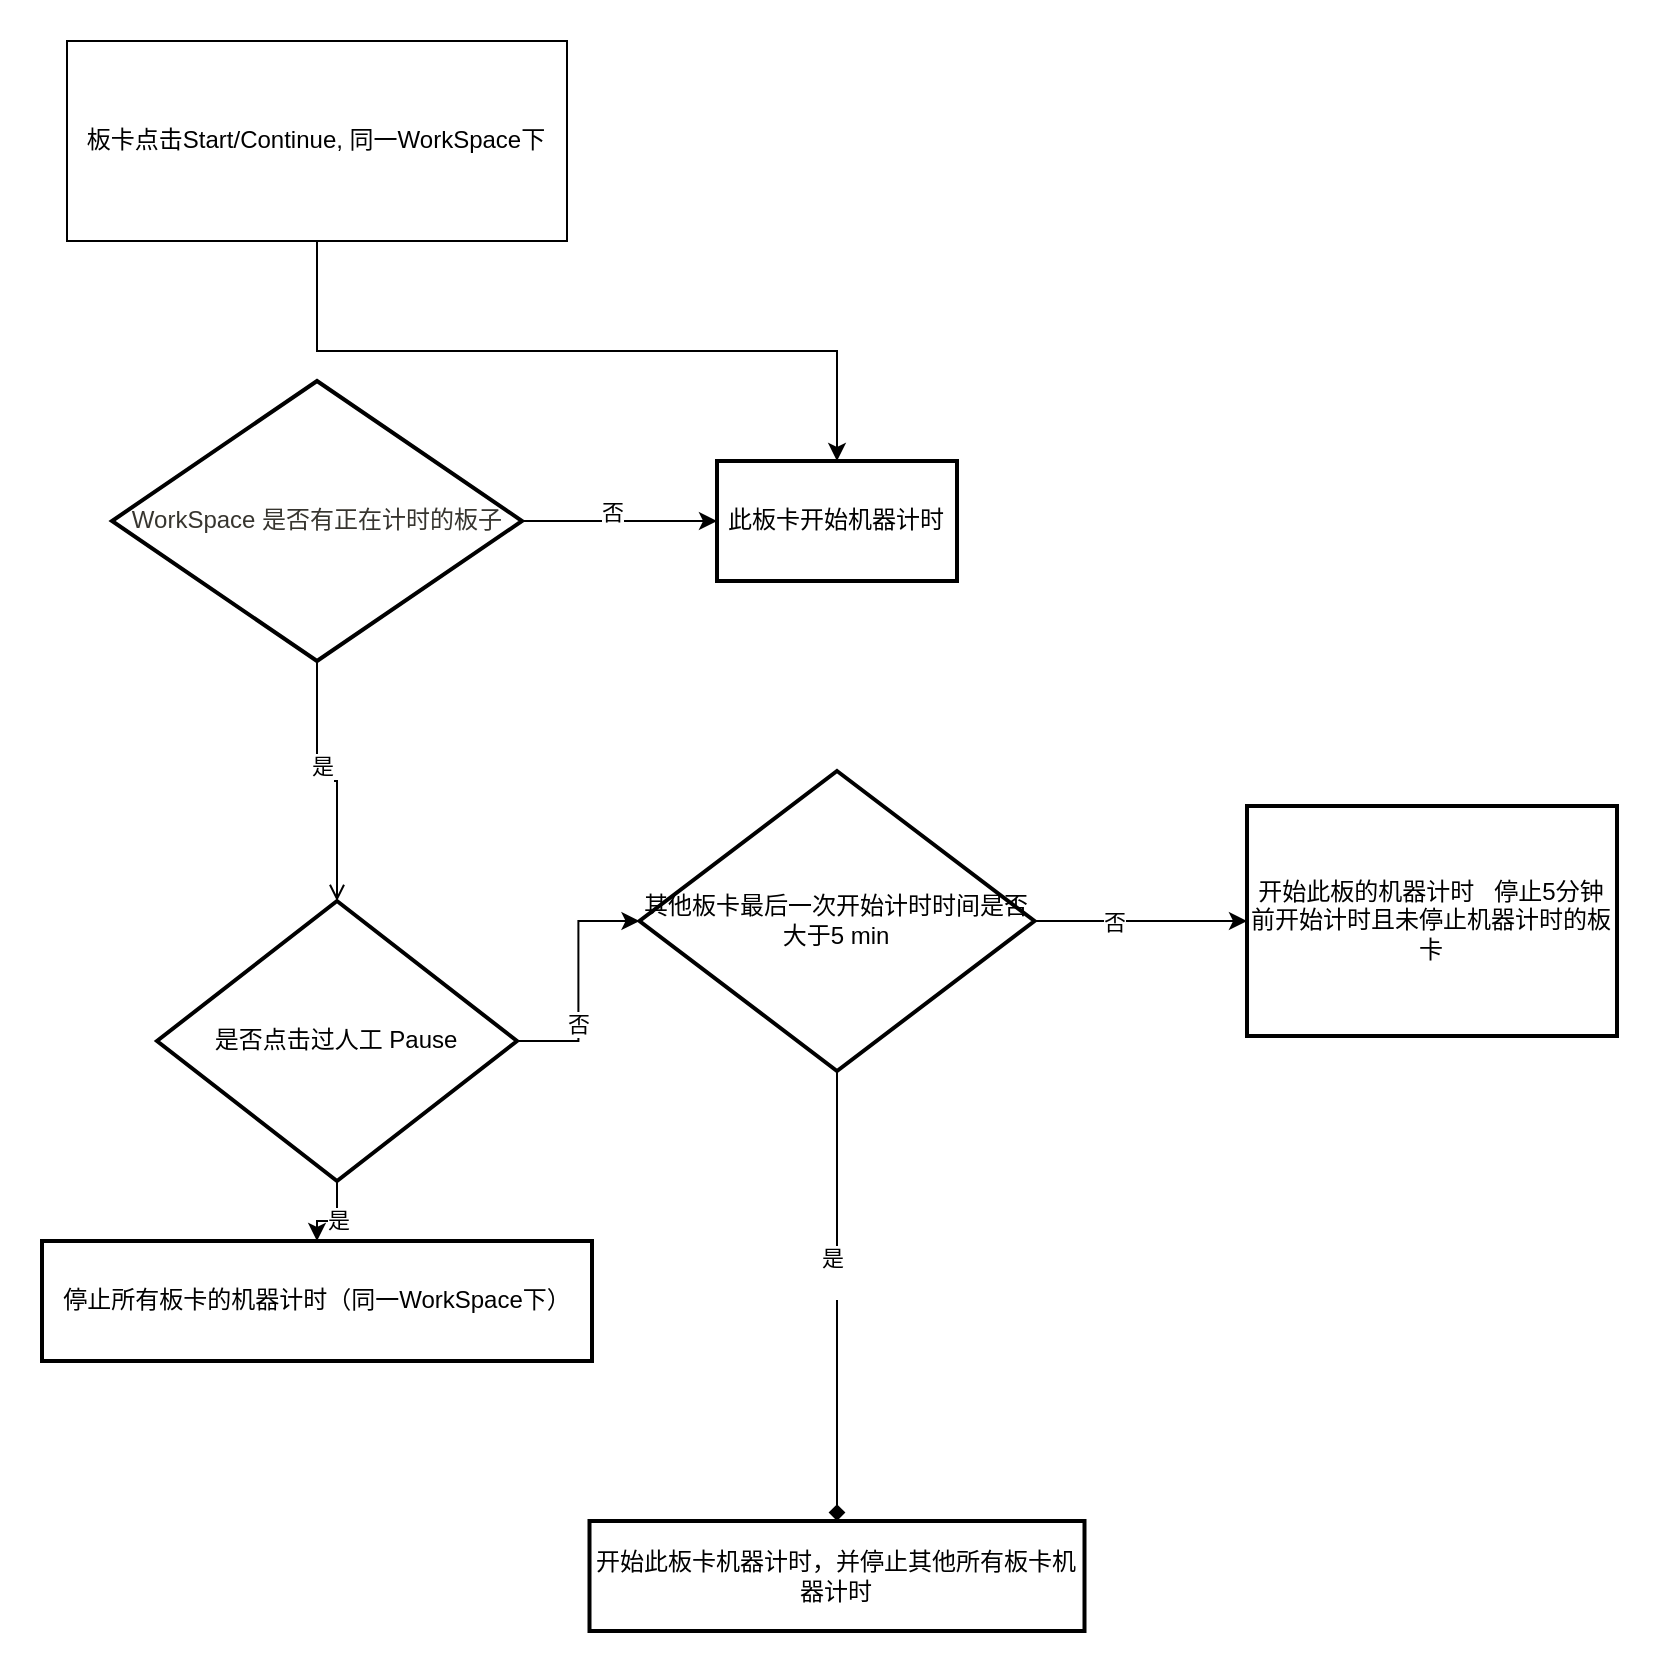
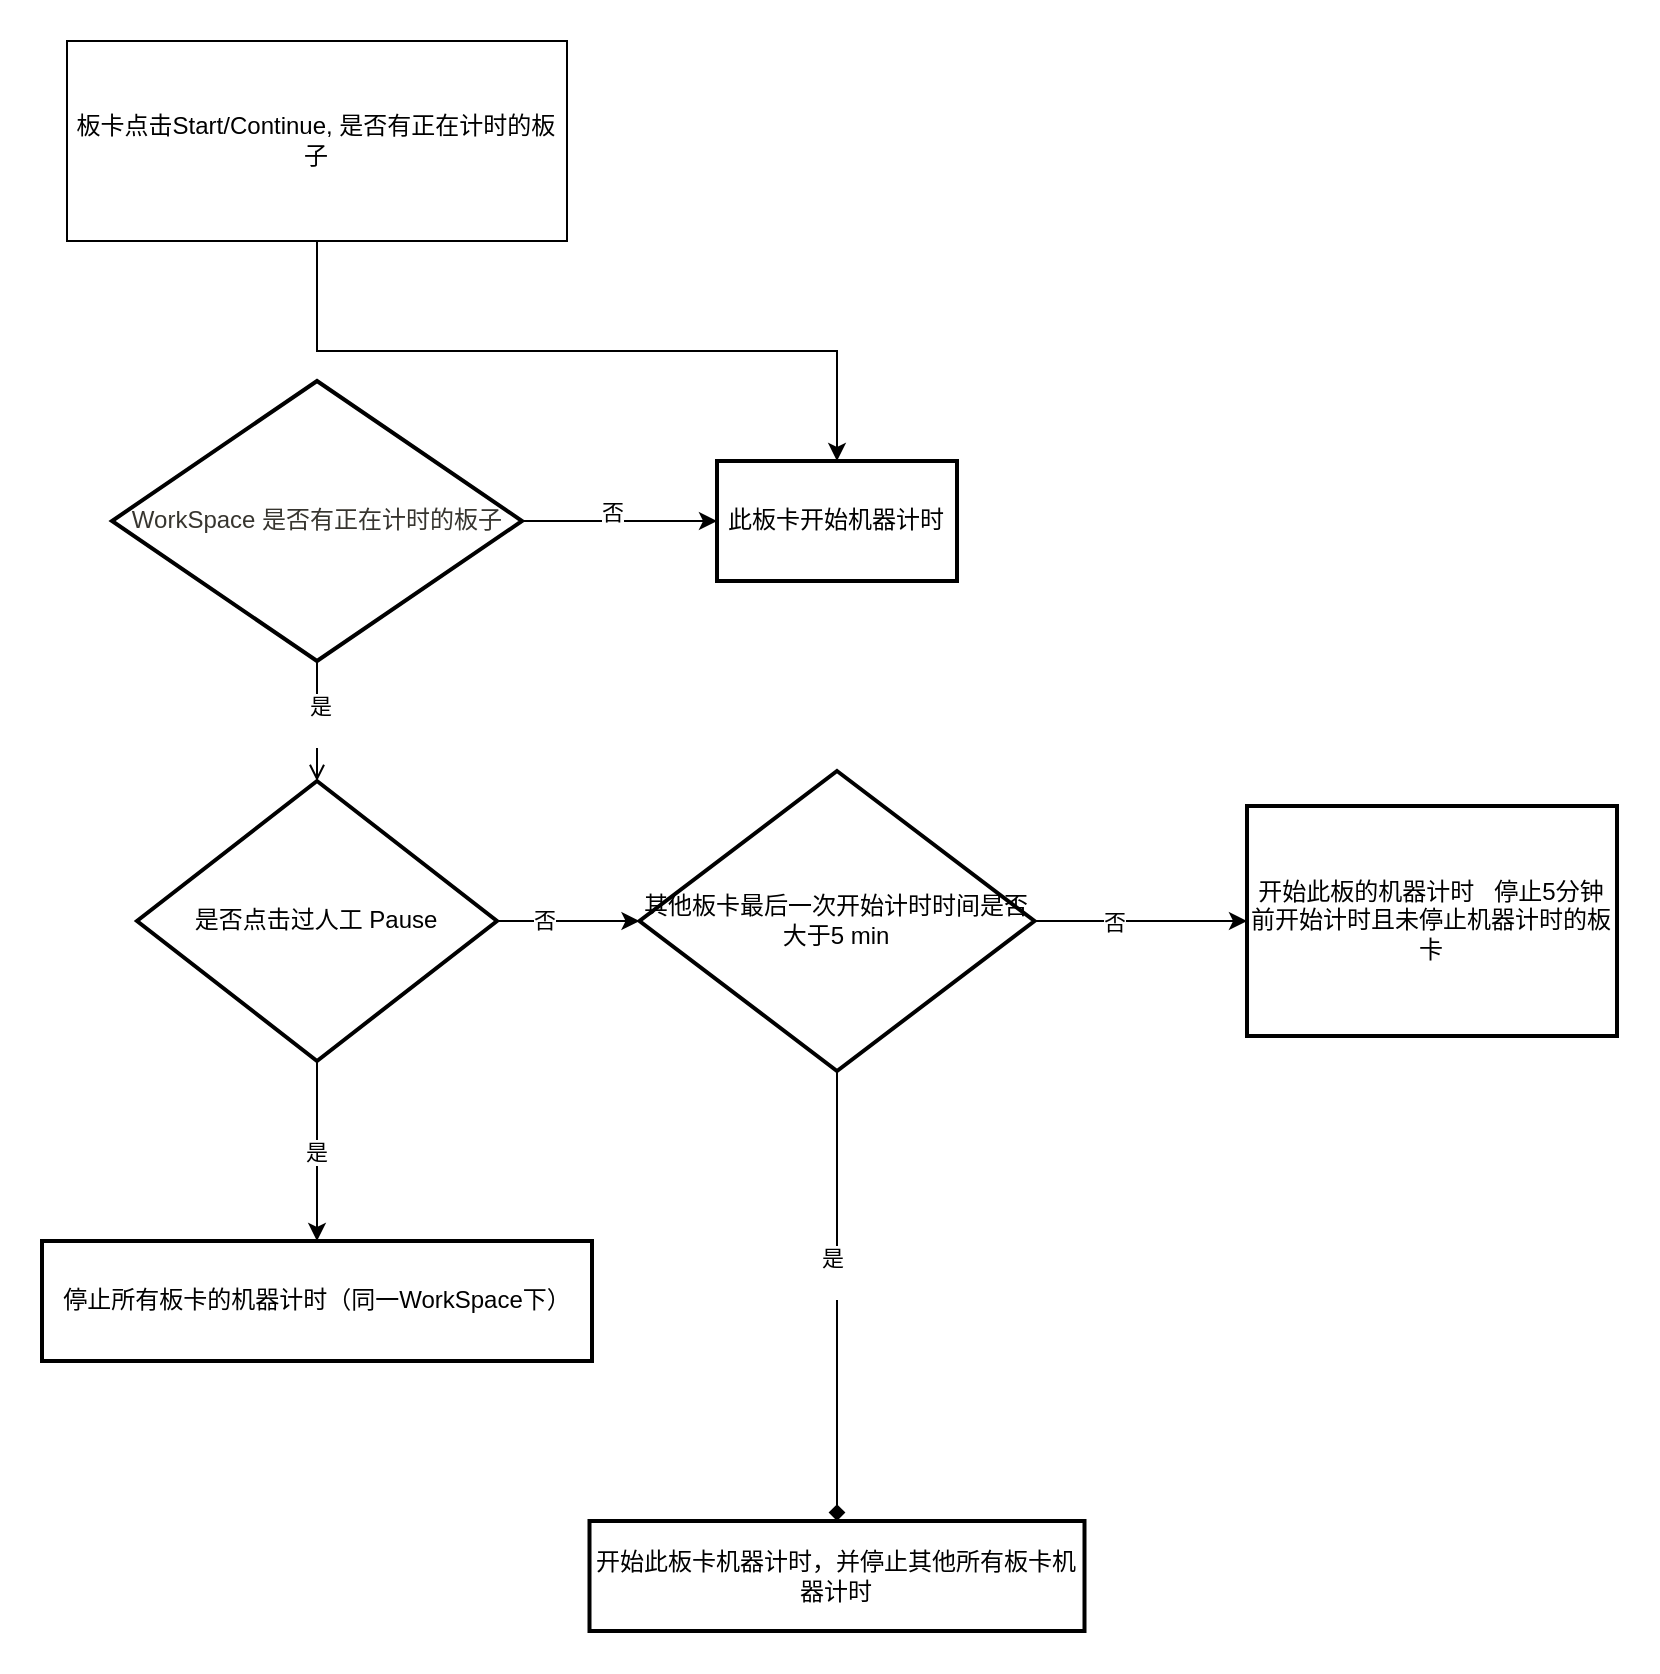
  <mxCell id="0" />
  <mxCell id="1" parent="0" />
  <mxCell id="2" style="edgeStyle=orthogonalEdgeStyle;rounded=0;orthogonalLoop=1;jettySize=auto;html=1;exitX=0.5;exitY=1;exitDx=0;exitDy=0;" edge="1" parent="1" source="3" target="14"><mxGeometry relative="1" as="geometry"><mxPoint x="158" y="210" as="targetPoint" /></mxGeometry></mxCell>
- <mxCell id="3" value="板卡点击Start/Continue, 同一WorkSpace下" style="rounded=0;whiteSpace=wrap;html=1;" vertex="1" parent="1"><mxGeometry x="33" y="20" width="250" height="100" as="geometry" /></mxCell>
+ <mxCell id="3" value="板卡点击Start/Continue, 是否有正在计时的板子" style="rounded=0;whiteSpace=wrap;html=1;" vertex="1" parent="1"><mxGeometry x="33" y="20" width="250" height="100" as="geometry" /></mxCell>
  <mxCell id="4" style="edgeStyle=orthogonalEdgeStyle;rounded=0;orthogonalLoop=1;jettySize=auto;html=1;exitX=0.5;exitY=1;exitDx=0;exitDy=0;exitPerimeter=0;endArrow=open;" edge="1" parent="1" source="8" target="13"><mxGeometry relative="1" as="geometry"><mxPoint x="158" y="350" as="targetPoint" /></mxGeometry></mxCell>
  <mxCell id="5" value="是&lt;div&gt;&lt;br&gt;&lt;/div&gt;" style="edgeLabel;html=1;align=center;verticalAlign=middle;resizable=0;points=[];" vertex="1" connectable="0" parent="4"><mxGeometry x="-0.047" y="1" relative="1" as="geometry"><mxPoint as="offset" /></mxGeometry></mxCell>
  <mxCell id="6" value="" style="edgeStyle=orthogonalEdgeStyle;rounded=0;orthogonalLoop=1;jettySize=auto;html=1;" edge="1" parent="1" source="8" target="14"><mxGeometry relative="1" as="geometry" /></mxCell>
  <mxCell id="7" value="否&lt;div&gt;&lt;br&gt;&lt;/div&gt;" style="edgeLabel;html=1;align=center;verticalAlign=middle;resizable=0;points=[];" vertex="1" connectable="0" parent="6"><mxGeometry x="-0.075" y="-2" relative="1" as="geometry"><mxPoint as="offset" /></mxGeometry></mxCell>
  <mxCell id="8" value="&lt;span class=&quot;notion-enable-hover&quot; data-token-index=&quot;0&quot; style=&quot;color:rgba(55, 53, 47, 1)&quot;&gt;WorkSpace 是否有正在计时的板子&lt;/span&gt;" style="strokeWidth=2;html=1;shape=mxgraph.flowchart.decision;whiteSpace=wrap;" vertex="1" parent="1"><mxGeometry x="55.5" y="190" width="205" height="140" as="geometry" /></mxCell>
  <mxCell id="9" value="" style="edgeStyle=orthogonalEdgeStyle;rounded=0;orthogonalLoop=1;jettySize=auto;html=1;" edge="1" parent="1" source="13" target="15"><mxGeometry relative="1" as="geometry" /></mxCell>
  <mxCell id="10" value="是" style="edgeLabel;html=1;align=center;verticalAlign=middle;resizable=0;points=[];" vertex="1" connectable="0" parent="9"><mxGeometry x="0.001" y="-1" relative="1" as="geometry"><mxPoint as="offset" /></mxGeometry></mxCell>
  <mxCell id="11" value="" style="edgeStyle=orthogonalEdgeStyle;rounded=0;orthogonalLoop=1;jettySize=auto;html=1;" edge="1" parent="1" source="13" target="20"><mxGeometry relative="1" as="geometry" /></mxCell>
  <mxCell id="12" value="否" style="edgeLabel;html=1;align=center;verticalAlign=middle;resizable=0;points=[];" vertex="1" connectable="0" parent="11"><mxGeometry x="-0.368" relative="1" as="geometry"><mxPoint y="-1" as="offset" /></mxGeometry></mxCell>
- <mxCell id="13" value="是否点击过人工 Pause" style="strokeWidth=2;html=1;shape=mxgraph.flowchart.decision;whiteSpace=wrap;" vertex="1" parent="1"><mxGeometry x="78" y="450" width="180" height="140" as="geometry" /></mxCell>
+ <mxCell id="13" value="是否点击过人工 Pause" style="strokeWidth=2;html=1;shape=mxgraph.flowchart.decision;whiteSpace=wrap;" vertex="1" parent="1"><mxGeometry x="68" y="390" width="180" height="140" as="geometry" /></mxCell>
  <mxCell id="14" value="此板卡开始机器计时" style="whiteSpace=wrap;html=1;strokeWidth=2;" vertex="1" parent="1"><mxGeometry x="358" y="230" width="120" height="60" as="geometry" /></mxCell>
  <mxCell id="15" value="停止所有板卡的机器计时（同一WorkSpace下）" style="whiteSpace=wrap;html=1;strokeWidth=2;" vertex="1" parent="1"><mxGeometry x="20.5" y="620" width="275" height="60" as="geometry" /></mxCell>
  <mxCell id="16" value="" style="edgeStyle=orthogonalEdgeStyle;rounded=0;orthogonalLoop=1;jettySize=auto;html=1;endArrow=diamond;" edge="1" parent="1" source="20" target="21"><mxGeometry relative="1" as="geometry" /></mxCell>
  <mxCell id="17" value="是&lt;div&gt;&lt;br&gt;&lt;/div&gt;" style="edgeLabel;html=1;align=center;verticalAlign=middle;resizable=0;points=[];" vertex="1" connectable="0" parent="16"><mxGeometry x="-0.111" y="-3" relative="1" as="geometry"><mxPoint as="offset" /></mxGeometry></mxCell>
  <mxCell id="18" value="" style="edgeStyle=orthogonalEdgeStyle;rounded=0;orthogonalLoop=1;jettySize=auto;html=1;" edge="1" parent="1" source="20" target="22"><mxGeometry relative="1" as="geometry" /></mxCell>
  <mxCell id="19" value="否" style="edgeLabel;html=1;align=center;verticalAlign=middle;resizable=0;points=[];" vertex="1" connectable="0" parent="18"><mxGeometry x="-0.25" y="-1" relative="1" as="geometry"><mxPoint y="-1" as="offset" /></mxGeometry></mxCell>
  <mxCell id="20" value="其他板卡最后一次开始计时时间是否大于5 min" style="strokeWidth=2;html=1;shape=mxgraph.flowchart.decision;whiteSpace=wrap;" vertex="1" parent="1"><mxGeometry x="319.25" y="385" width="197.5" height="150" as="geometry" /></mxCell>
  <mxCell id="21" value="开始此板卡机器计时，并停止其他所有板卡机器计时" style="whiteSpace=wrap;html=1;strokeWidth=2;" vertex="1" parent="1"><mxGeometry x="294.25" y="760" width="247.5" height="55" as="geometry" /></mxCell>
  <mxCell id="22" value="开始此板的机器计时&amp;nbsp;&amp;nbsp; 停止5分钟前开始计时且未停止机器计时的板卡" style="whiteSpace=wrap;html=1;strokeWidth=2;" vertex="1" parent="1"><mxGeometry x="623" y="402.5" width="185" height="115" as="geometry" /></mxCell>
